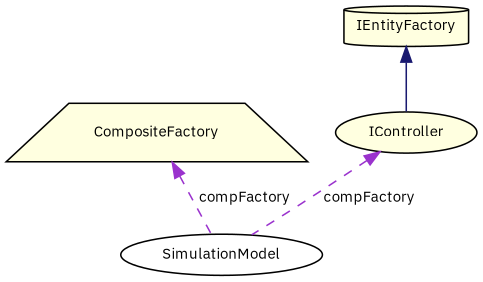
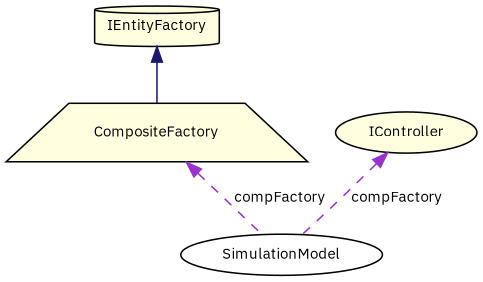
  digraph {
    fontname="IBM Plex Sans"
    node [color=black fillcolor=lightyellow fontname="IBM Plex Sans" fontsize=10 shape=ellipse style=filled]
    edge [color=darkorchid3 dir=back fontname="IBM Plex Sans" fontsize=10 labelfontname=Helvetica labelfontsize=10 style=dashed]
    n1 [fillcolor=white fontcolor=black height=0.2 label=SimulationModel width=0.4]
    n2 [height=0.2 label=CompositeFactory shape=trapezium width=0.4]
    n3 [height=0.2 label=IEntityFactory shape=cylinder width=0.4]
    n4 [height=0.2 label=IController width=0.4]
    n2 -> n1 [label=" compFactory"]
-   n3 -> n4 [color=midnightblue style=solid]
+   n3 -> n2 [color=midnightblue style=solid]
    n4 -> n1 [label=" compFactory"]
  }
